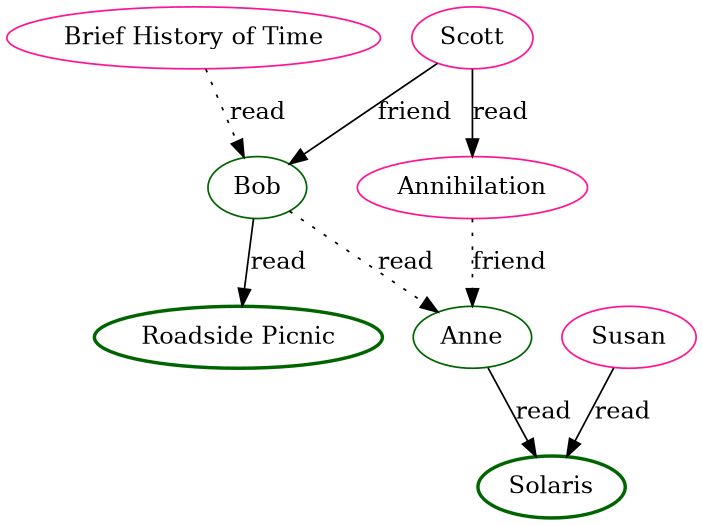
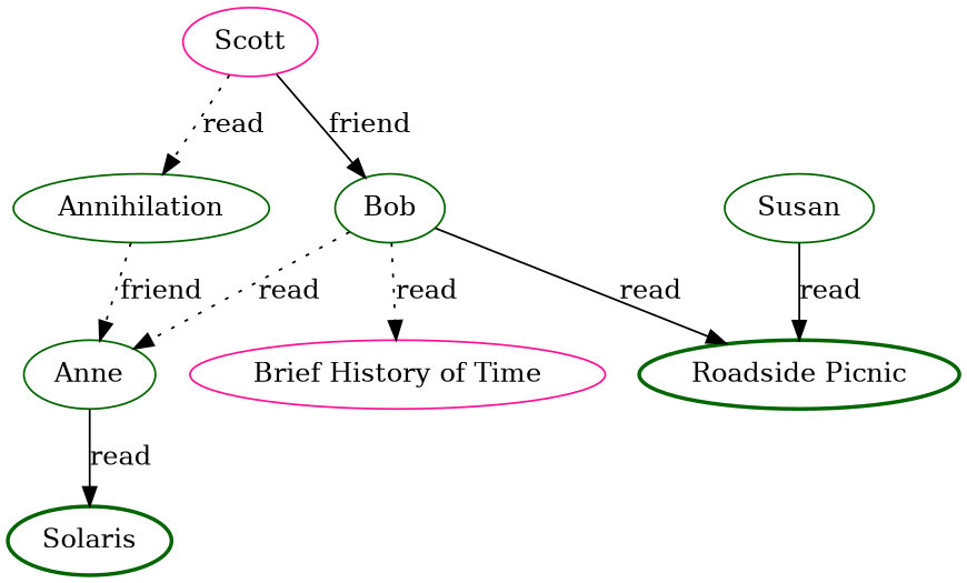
  digraph {
    node [color=darkgreen]
    edge [style=solid]
    n1 [age=36 color=deeppink label=Scott]
    n2 [age=47 label=Bob]
-   n3 [category=novel color=deeppink label=Annihilation title=Annihilation]
+   n3 [category=novel label=Annihilation title=Annihilation]
    n4 [age=34 label=Anne]
    n5 [category=nonfiction color=deeppink label="Brief History of Time" title="Brief History of Time"]
    n6 [category=novel label="Roadside Picnic" style=bold title="Roadside Picnic"]
    n7 [category=novel label=Solaris style=bold title=Solaris]
-   n8 [age=45 color=deeppink label=Susan]
+   n8 [age=45 label=Susan]
    n1 -> n2 [label=friend]
-   n1 -> n3 [label=read]
+   n1 -> n3 [label=read style=dotted]
    n2 -> n4 [label=read style=dotted]
-   n5 -> n2 [label=read style=dotted]
+   n2 -> n5 [label=read style=dotted]
    n2 -> n6 [label=read]
    n3 -> n4 [label=friend style=dotted]
    n4 -> n7 [label=read]
-   n8 -> n7 [label=read]
+   n8 -> n6 [label=read]
  }
